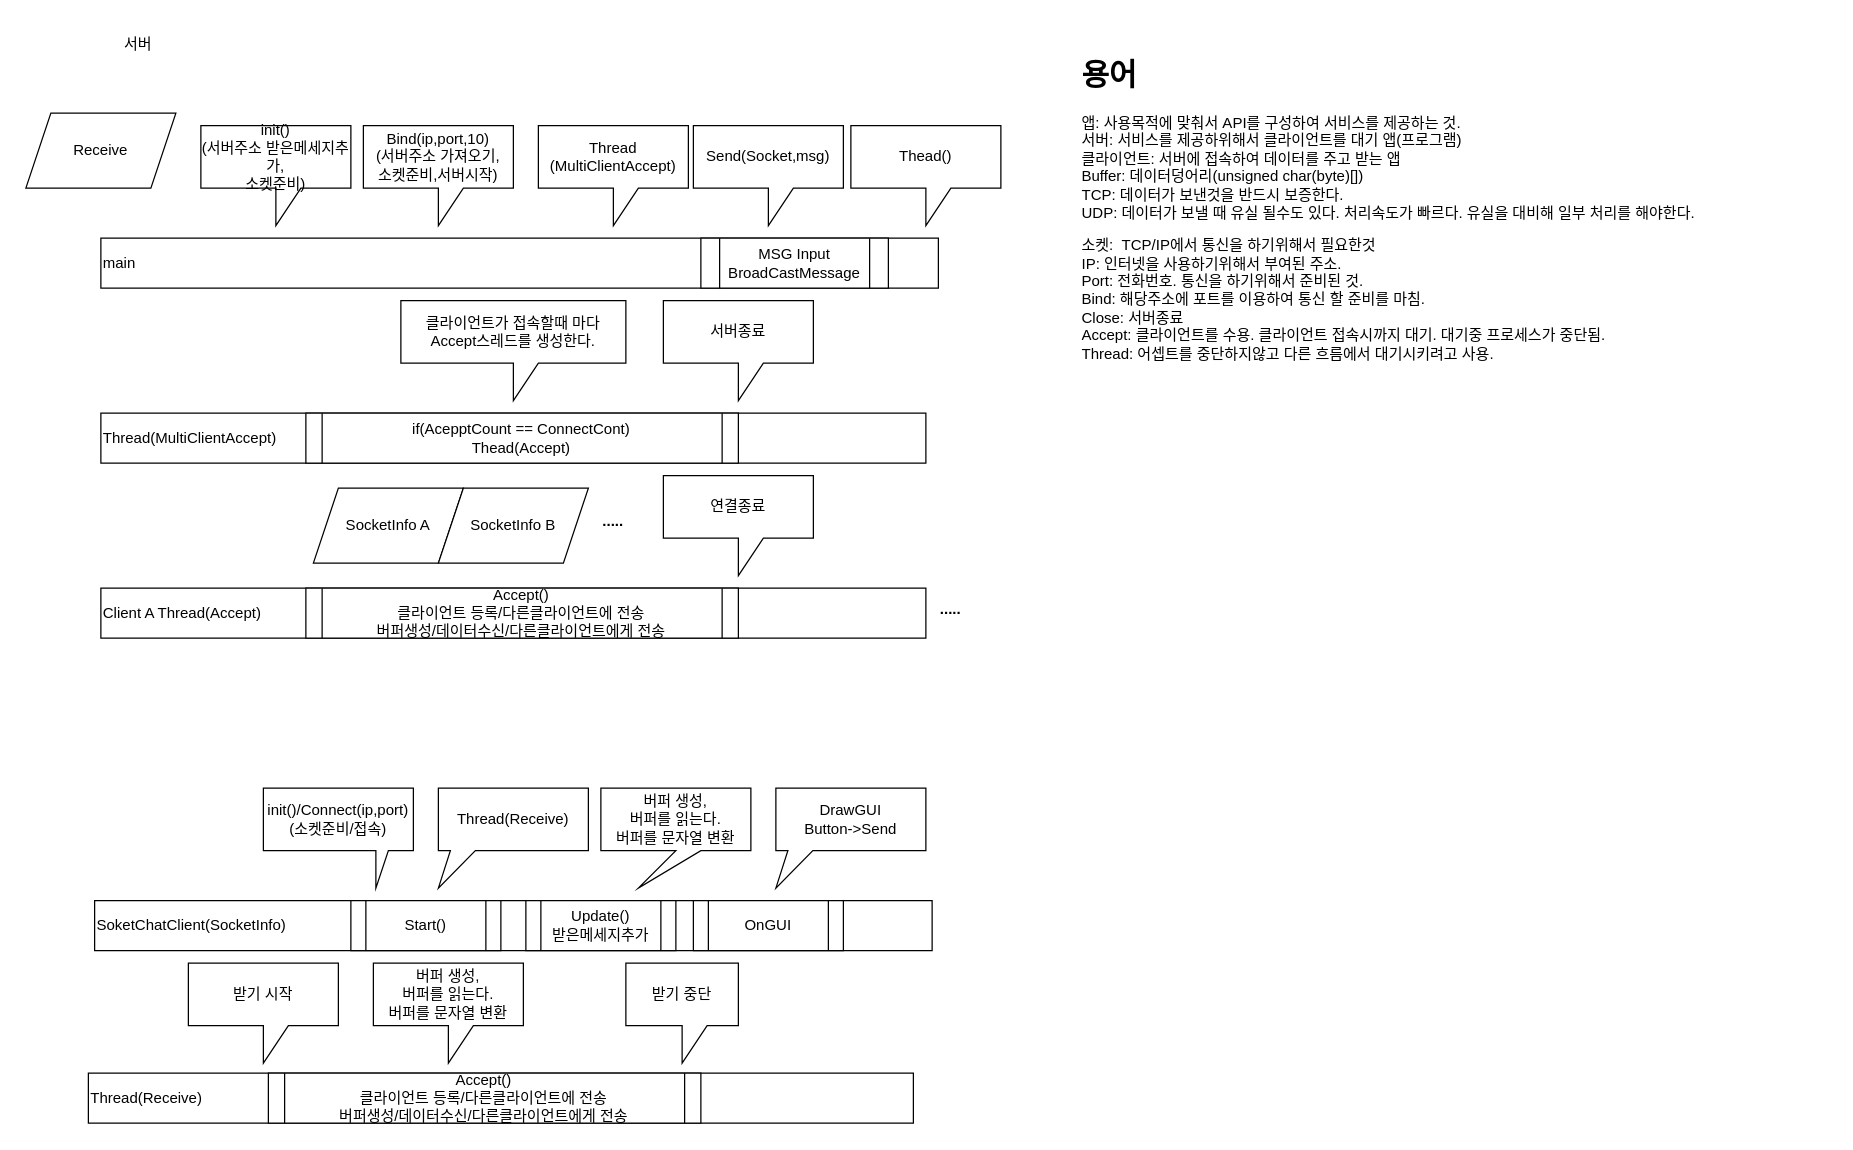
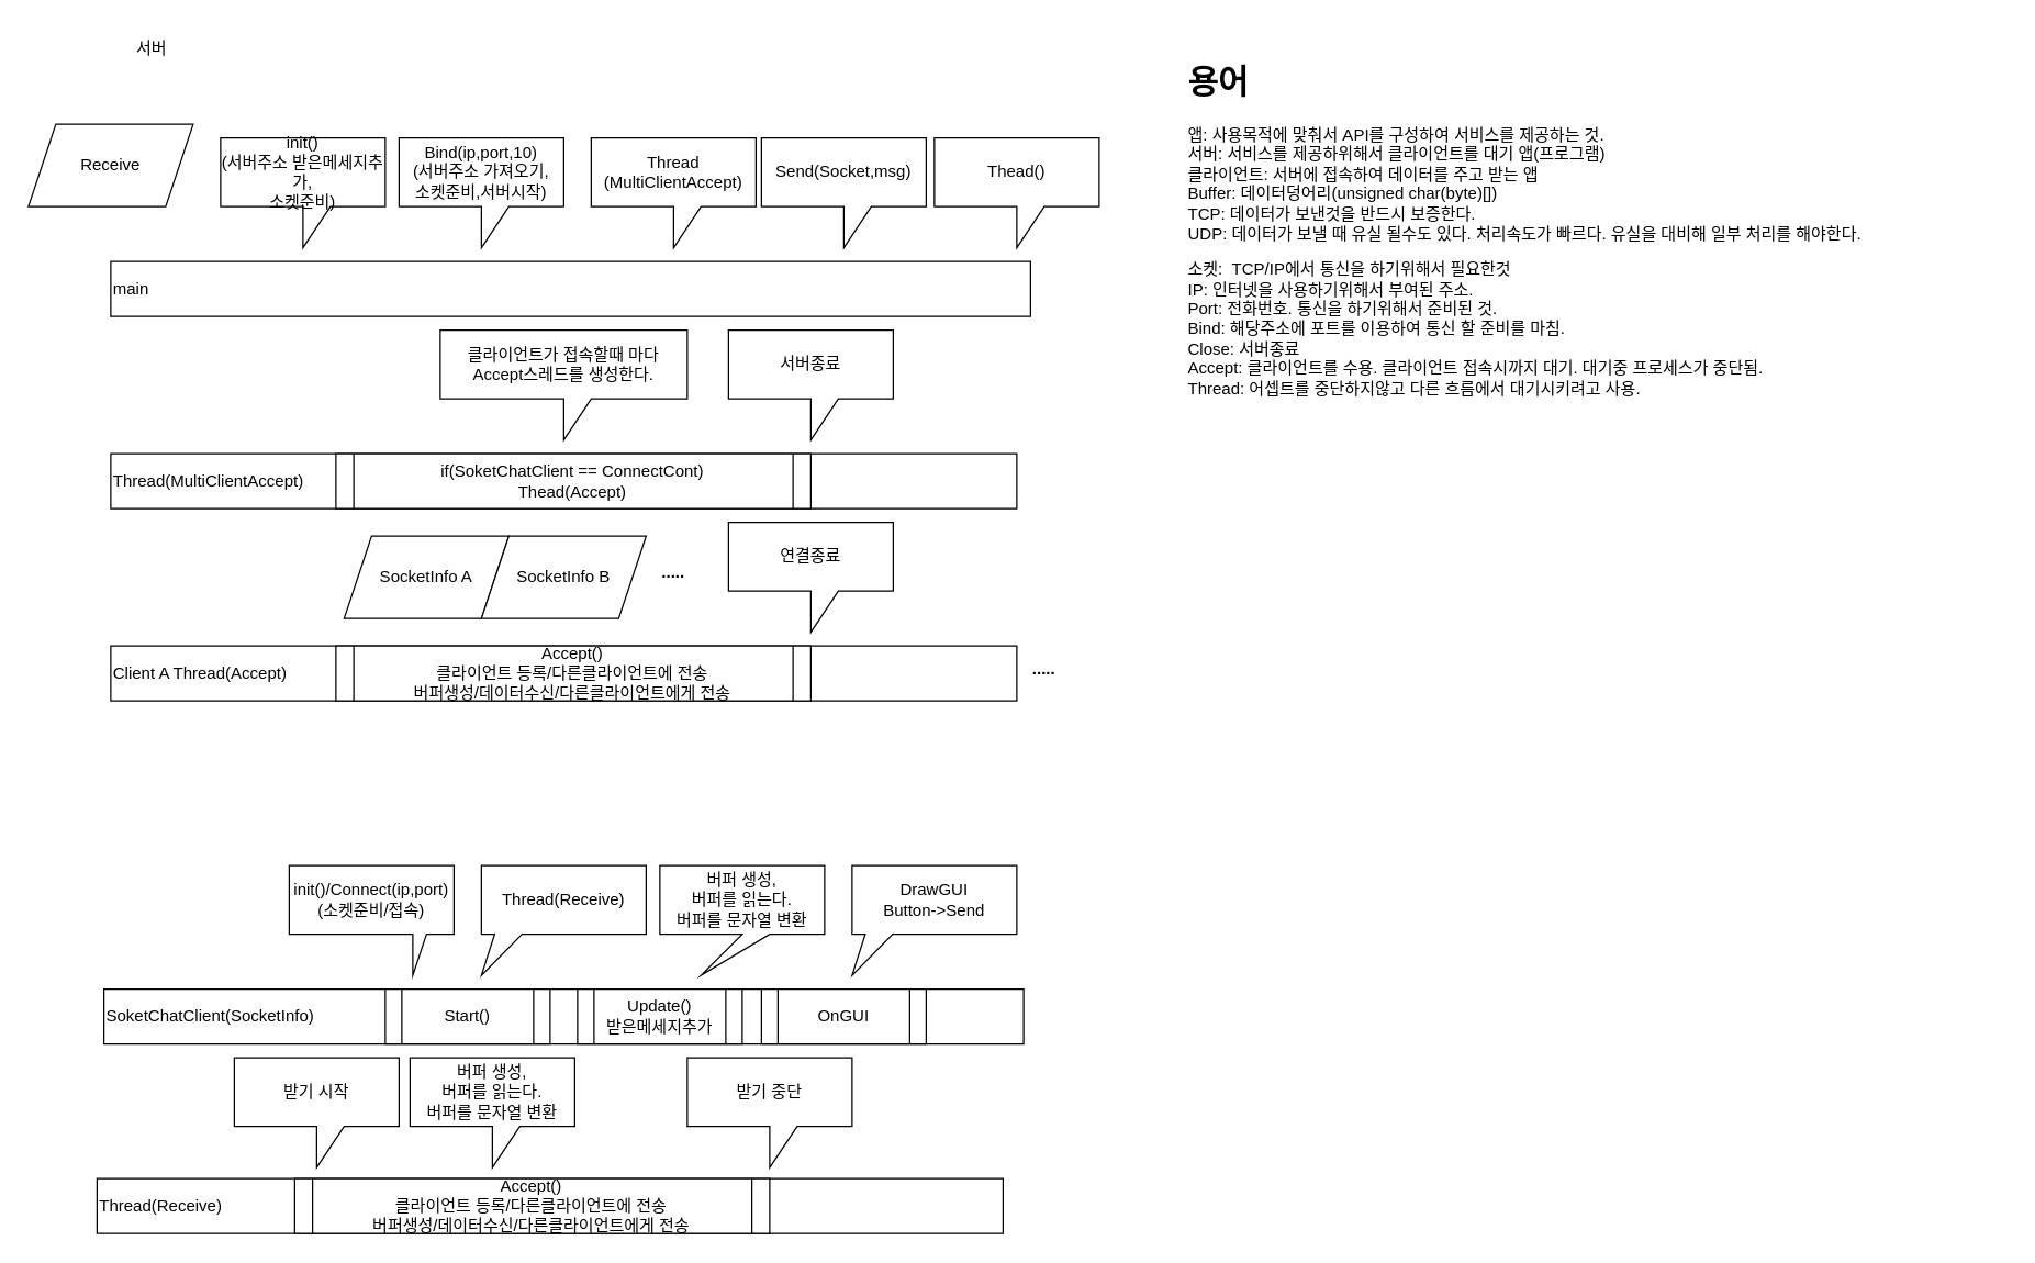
  <mxCell id="0" />
  <mxCell id="1" parent="0" />
  <mxCell id="2" value="main" style="rounded=0;whiteSpace=wrap;html=1;align=left;" parent="1" vertex="1"><mxGeometry x="80" y="190" width="670" height="40" as="geometry" /></mxCell>
  <mxCell id="3" value="Receive" style="shape=parallelogram;perimeter=parallelogramPerimeter;whiteSpace=wrap;html=1;fixedSize=1;" parent="1" vertex="1"><mxGeometry x="20" y="90" width="120" height="60" as="geometry" /></mxCell>
  <mxCell id="4" value="init()&lt;br&gt;(서버주소 받은메세지추가,&lt;br&gt;소켓준비)" style="shape=callout;whiteSpace=wrap;html=1;perimeter=calloutPerimeter;" parent="1" vertex="1"><mxGeometry x="160" y="100" width="120" height="80" as="geometry" /></mxCell>
  <mxCell id="5" value="Bind(ip,port,10)&lt;br&gt;(서버주소 가져오기,&lt;br&gt;소켓준비,서버시작)" style="shape=callout;whiteSpace=wrap;html=1;perimeter=calloutPerimeter;" parent="1" vertex="1"><mxGeometry x="290" y="100" width="120" height="80" as="geometry" /></mxCell>
  <mxCell id="6" value="Thread(MultiClientAccept)" style="rounded=0;whiteSpace=wrap;html=1;align=left;" parent="1" vertex="1"><mxGeometry x="80" y="330" width="660" height="40" as="geometry" /></mxCell>
  <mxCell id="7" value="&lt;div style=&quot;text-align: left&quot;&gt;&lt;span&gt;Thead()&lt;/span&gt;&lt;/div&gt;" style="shape=callout;whiteSpace=wrap;html=1;perimeter=calloutPerimeter;" parent="1" vertex="1"><mxGeometry x="680" y="100" width="120" height="80" as="geometry" /></mxCell>
- <mxCell id="8" value="MSG Input&lt;br&gt;BroadCastMessage" style="shape=process;whiteSpace=wrap;html=1;backgroundOutline=1;" parent="1" vertex="1"><mxGeometry x="560" y="190" width="150" height="40" as="geometry" /></mxCell>
  <mxCell id="9" value="&lt;span style=&quot;text-align: left&quot;&gt;Thread&lt;br&gt;(MultiClientAccept)&lt;/span&gt;" style="shape=callout;whiteSpace=wrap;html=1;perimeter=calloutPerimeter;" parent="1" vertex="1"><mxGeometry x="430" y="100" width="120" height="80" as="geometry" /></mxCell>
- <mxCell id="10" value="if(AcepptCount == ConnectCont)&lt;br&gt;Thead(Accept)" style="shape=process;whiteSpace=wrap;html=1;backgroundOutline=1;size=0.039;" parent="1" vertex="1"><mxGeometry x="244" y="330" width="346" height="40" as="geometry" /></mxCell>
+ <mxCell id="10" value="if(SoketChatClient == ConnectCont)&lt;br&gt;Thead(Accept)" style="shape=process;whiteSpace=wrap;html=1;backgroundOutline=1;size=0.039;" parent="1" vertex="1"><mxGeometry x="244" y="330" width="346" height="40" as="geometry" /></mxCell>
  <mxCell id="11" value="Client A Thread(&lt;span style=&quot;text-align: center&quot;&gt;Accept&lt;/span&gt;)" style="rounded=0;whiteSpace=wrap;html=1;align=left;" parent="1" vertex="1"><mxGeometry x="80" y="470" width="660" height="40" as="geometry" /></mxCell>
  <mxCell id="12" value="Accept() &lt;br&gt;클라이언트 등록/다른클라이언트에 전송&lt;br&gt;버퍼생성/데이터수신/다른클라이언트에게 전송" style="shape=process;whiteSpace=wrap;html=1;backgroundOutline=1;size=0.039;" parent="1" vertex="1"><mxGeometry x="244" y="470" width="346" height="40" as="geometry" /></mxCell>
  <mxCell id="13" value="연결종료" style="shape=callout;whiteSpace=wrap;html=1;perimeter=calloutPerimeter;" parent="1" vertex="1"><mxGeometry x="530" y="380" width="120" height="80" as="geometry" /></mxCell>
  <mxCell id="14" value="서버종료" style="shape=callout;whiteSpace=wrap;html=1;perimeter=calloutPerimeter;" parent="1" vertex="1"><mxGeometry x="530" y="240" width="120" height="80" as="geometry" /></mxCell>
  <mxCell id="15" value="클라이언트가 접속할때 마다 Accept스레드를 생성한다." style="shape=callout;whiteSpace=wrap;html=1;perimeter=calloutPerimeter;" parent="1" vertex="1"><mxGeometry x="320" y="240" width="180" height="80" as="geometry" /></mxCell>
  <mxCell id="16" value="SocketInfo A" style="shape=parallelogram;perimeter=parallelogramPerimeter;whiteSpace=wrap;html=1;fixedSize=1;" parent="1" vertex="1"><mxGeometry x="250" y="390" width="120" height="60" as="geometry" /></mxCell>
  <mxCell id="17" value="&lt;h1&gt;용어&lt;/h1&gt;&lt;p&gt;앱: 사용목적에 맞춰서 API를 구성하여 서비스를 제공하는 것.&lt;br&gt;서버: 서비스를 제공하위해서 클라이언트를 대기 앱(프로그램)&lt;br&gt;&lt;span&gt;클라이언트: 서버에 접속하여 데이터를 주고 받는 앱&lt;br&gt;&lt;/span&gt;&lt;span&gt;Buffer: 데이터덩어리(unsigned char(byte)[])&lt;br&gt;TCP: 데이터가 보낸것을 반드시 보증한다.&amp;nbsp;&lt;br&gt;UDP: 데이터가 보낼 때 유실 될수도 있다. 처리속도가 빠르다. 유실을 대비해 일부 처리를 해야한다.&lt;/span&gt;&lt;/p&gt;&lt;p&gt;&lt;span&gt;소켓:&amp;nbsp; TCP/IP에서 통신을 하기위해서 필요한것&lt;br&gt;&lt;/span&gt;&lt;span&gt;IP: 인터넷을 사용하기위해서 부여된 주소.&lt;br&gt;&lt;/span&gt;&lt;span&gt;Port: 전화번호. 통신을 하기위해서 준비된 것.&lt;br&gt;&lt;/span&gt;&lt;span&gt;Bind: 해당주소에 포트를 이용하여 통신 할 준비를 마침.&lt;br&gt;&lt;/span&gt;&lt;span&gt;Close: 서버종료&lt;br&gt;&lt;/span&gt;&lt;span&gt;Accept: 클라이언트를 수용. 클라이언트 접속시까지 대기. 대기중 프로세스가 중단됨.&lt;br&gt;&lt;/span&gt;&lt;span&gt;Thread: 어셉트를 중단하지않고 다른 흐름에서 대기시키려고 사용.&lt;/span&gt;&lt;/p&gt;&lt;p&gt;&lt;span&gt;&amp;nbsp;&lt;/span&gt;&lt;/p&gt;&lt;p&gt;&lt;br&gt;&lt;/p&gt;" style="text;html=1;strokeColor=none;fillColor=none;spacing=5;spacingTop=-20;whiteSpace=wrap;overflow=hidden;rounded=0;" parent="1" vertex="1"><mxGeometry x="860" y="40" width="600" height="330" as="geometry" /></mxCell>
  <mxCell id="18" value="SocketInfo B" style="shape=parallelogram;perimeter=parallelogramPerimeter;whiteSpace=wrap;html=1;fixedSize=1;" parent="1" vertex="1"><mxGeometry x="350" y="390" width="120" height="60" as="geometry" /></mxCell>
  <mxCell id="19" value="&lt;b&gt;.....&lt;/b&gt;" style="text;html=1;strokeColor=none;fillColor=none;align=center;verticalAlign=middle;whiteSpace=wrap;rounded=0;" parent="1" vertex="1"><mxGeometry x="470" y="402" width="40" height="30" as="geometry" /></mxCell>
  <mxCell id="20" value="&lt;b&gt;.....&lt;/b&gt;" style="text;html=1;strokeColor=none;fillColor=none;align=center;verticalAlign=middle;whiteSpace=wrap;rounded=0;" parent="1" vertex="1"><mxGeometry x="740" y="472" width="40" height="30" as="geometry" /></mxCell>
  <mxCell id="21" value="&lt;div style=&quot;text-align: left&quot;&gt;Send(Socket,msg)&lt;/div&gt;" style="shape=callout;whiteSpace=wrap;html=1;perimeter=calloutPerimeter;" parent="1" vertex="1"><mxGeometry x="554" y="100" width="120" height="80" as="geometry" /></mxCell>
  <mxCell id="22" value="서버" style="text;html=1;strokeColor=none;fillColor=none;align=center;verticalAlign=middle;whiteSpace=wrap;rounded=0;" parent="1" vertex="1"><mxGeometry x="80" y="20" width="60" height="30" as="geometry" /></mxCell>
  <mxCell id="23" value="SoketChatClient(SocketInfo)" style="rounded=0;whiteSpace=wrap;html=1;align=left;" parent="1" vertex="1"><mxGeometry x="75" y="720" width="670" height="40" as="geometry" /></mxCell>
  <mxCell id="24" value="Start()" style="shape=process;whiteSpace=wrap;html=1;backgroundOutline=1;" parent="1" vertex="1"><mxGeometry x="280" y="720" width="120" height="40" as="geometry" /></mxCell>
  <mxCell id="25" value="Update()&lt;br&gt;받은메세지추가" style="shape=process;whiteSpace=wrap;html=1;backgroundOutline=1;" parent="1" vertex="1"><mxGeometry x="420" y="720" width="120" height="40" as="geometry" /></mxCell>
  <mxCell id="26" value="OnGUI" style="shape=process;whiteSpace=wrap;html=1;backgroundOutline=1;" parent="1" vertex="1"><mxGeometry x="554" y="720" width="120" height="40" as="geometry" /></mxCell>
  <mxCell id="27" value="init()/Connect(ip,port)&lt;br&gt;(소켓준비/접속)" style="shape=callout;whiteSpace=wrap;html=1;perimeter=calloutPerimeter;base=10;size=30;position=0.75;position2=0.75;" parent="1" vertex="1"><mxGeometry x="210" y="630" width="120" height="80" as="geometry" /></mxCell>
  <mxCell id="28" value="Thread(Receive)" style="shape=callout;whiteSpace=wrap;html=1;perimeter=calloutPerimeter;position2=0;size=30;position=0.08;base=20;" parent="1" vertex="1"><mxGeometry x="350" y="630" width="120" height="80" as="geometry" /></mxCell>
  <mxCell id="29" value="DrawGUI&lt;br&gt;Button-&amp;gt;Send" style="shape=callout;whiteSpace=wrap;html=1;perimeter=calloutPerimeter;position2=0;size=30;position=0.08;base=20;" parent="1" vertex="1"><mxGeometry x="620" y="630" width="120" height="80" as="geometry" /></mxCell>
  <mxCell id="30" value="&lt;span style=&quot;text-align: center&quot;&gt;Thread(Receive)&lt;/span&gt;" style="rounded=0;whiteSpace=wrap;html=1;align=left;" parent="1" vertex="1"><mxGeometry x="70" y="858" width="660" height="40" as="geometry" /></mxCell>
  <mxCell id="31" value="Accept() &lt;br&gt;클라이언트 등록/다른클라이언트에 전송&lt;br&gt;버퍼생성/데이터수신/다른클라이언트에게 전송" style="shape=process;whiteSpace=wrap;html=1;backgroundOutline=1;size=0.039;" parent="1" vertex="1"><mxGeometry x="214" y="858" width="346" height="40" as="geometry" /></mxCell>
- <mxCell id="32" value="받기 중단" style="shape=callout;whiteSpace=wrap;html=1;perimeter=calloutPerimeter;" parent="1" vertex="1"><mxGeometry x="500" y="770" width="90" height="80" as="geometry" /></mxCell>
- <mxCell id="33" value="받기 시작" style="shape=callout;whiteSpace=wrap;html=1;perimeter=calloutPerimeter;" parent="1" vertex="1"><mxGeometry x="150" y="770" width="120" height="80" as="geometry" /></mxCell>
+ <mxCell id="32" value="받기 중단" style="shape=callout;whiteSpace=wrap;html=1;perimeter=calloutPerimeter;" parent="1" vertex="1"><mxGeometry x="500" y="770" width="120" height="80" as="geometry" /></mxCell>
+ <mxCell id="33" value="받기 시작" style="shape=callout;whiteSpace=wrap;html=1;perimeter=calloutPerimeter;" parent="1" vertex="1"><mxGeometry x="170" y="770" width="120" height="80" as="geometry" /></mxCell>
  <mxCell id="34" value="버퍼 생성,&lt;br&gt;버퍼를 읽는다.&lt;br&gt;버퍼를 문자열 변환" style="shape=callout;whiteSpace=wrap;html=1;perimeter=calloutPerimeter;" parent="1" vertex="1"><mxGeometry x="298" y="770" width="120" height="80" as="geometry" /></mxCell>
  <mxCell id="35" value="버퍼 생성,&lt;br&gt;버퍼를 읽는다.&lt;br&gt;버퍼를 문자열 변환" style="shape=callout;whiteSpace=wrap;html=1;perimeter=calloutPerimeter;position2=0.25;" parent="1" vertex="1"><mxGeometry x="480" y="630" width="120" height="80" as="geometry" /></mxCell>
